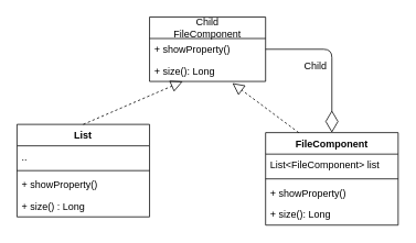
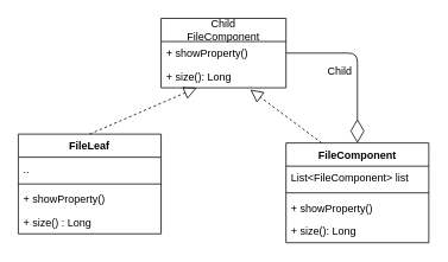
  <mxCell id="0" />
  <mxCell id="1" parent="0" />
  <mxCell id="2" value="Child&#10;FileComponent" style="swimlane;fontStyle=0;childLayout=stackLayout;horizontal=1;startSize=26;fillColor=none;horizontalStack=0;resizeParent=1;resizeParentMax=0;resizeLast=0;collapsible=1;marginBottom=0;" vertex="1" parent="1"><mxGeometry x="180" y="20" width="140" height="78" as="geometry" /></mxCell>
  <mxCell id="3" value="+ showProperty()" style="text;strokeColor=none;fillColor=none;align=left;verticalAlign=top;spacingLeft=4;spacingRight=4;overflow=hidden;rotatable=0;points=[[0,0.5],[1,0.5]];portConstraint=eastwest;" vertex="1" parent="2"><mxGeometry y="26" width="140" height="26" as="geometry" /></mxCell>
  <mxCell id="4" value="+ size(): Long" style="text;strokeColor=none;fillColor=none;align=left;verticalAlign=top;spacingLeft=4;spacingRight=4;overflow=hidden;rotatable=0;points=[[0,0.5],[1,0.5]];portConstraint=eastwest;" vertex="1" parent="2"><mxGeometry y="52" width="140" height="26" as="geometry" /></mxCell>
- <mxCell id="5" value="List" style="swimlane;fontStyle=1;align=center;verticalAlign=top;childLayout=stackLayout;horizontal=1;startSize=26;horizontalStack=0;resizeParent=1;resizeParentMax=0;resizeLast=0;collapsible=1;marginBottom=0;" vertex="1" parent="1"><mxGeometry x="20" y="150" width="160" height="112" as="geometry" /></mxCell>
+ <mxCell id="5" value="FileLeaf" style="swimlane;fontStyle=1;align=center;verticalAlign=top;childLayout=stackLayout;horizontal=1;startSize=26;horizontalStack=0;resizeParent=1;resizeParentMax=0;resizeLast=0;collapsible=1;marginBottom=0;" vertex="1" parent="1"><mxGeometry x="20" y="150" width="160" height="112" as="geometry" /></mxCell>
  <mxCell id="6" value=".." style="text;strokeColor=none;fillColor=none;align=left;verticalAlign=top;spacingLeft=4;spacingRight=4;overflow=hidden;rotatable=0;points=[[0,0.5],[1,0.5]];portConstraint=eastwest;" vertex="1" parent="5"><mxGeometry y="26" width="160" height="26" as="geometry" /></mxCell>
  <mxCell id="7" value="" style="line;strokeWidth=1;fillColor=none;align=left;verticalAlign=middle;spacingTop=-1;spacingLeft=3;spacingRight=3;rotatable=0;labelPosition=right;points=[];portConstraint=eastwest;" vertex="1" parent="5"><mxGeometry y="52" width="160" height="8" as="geometry" /></mxCell>
  <mxCell id="8" value="+ showProperty()" style="text;strokeColor=none;fillColor=none;align=left;verticalAlign=top;spacingLeft=4;spacingRight=4;overflow=hidden;rotatable=0;points=[[0,0.5],[1,0.5]];portConstraint=eastwest;" vertex="1" parent="5"><mxGeometry y="60" width="160" height="26" as="geometry" /></mxCell>
  <mxCell id="9" value="+ size() : Long" style="text;strokeColor=none;fillColor=none;align=left;verticalAlign=top;spacingLeft=4;spacingRight=4;overflow=hidden;rotatable=0;points=[[0,0.5],[1,0.5]];portConstraint=eastwest;" vertex="1" parent="5"><mxGeometry y="86" width="160" height="26" as="geometry" /></mxCell>
  <mxCell id="10" value="FileComponent" style="swimlane;fontStyle=1;align=center;verticalAlign=top;childLayout=stackLayout;horizontal=1;startSize=26;horizontalStack=0;resizeParent=1;resizeParentMax=0;resizeLast=0;collapsible=1;marginBottom=0;" vertex="1" parent="1"><mxGeometry x="320" y="160" width="160" height="112" as="geometry" /></mxCell>
  <mxCell id="11" value="List&lt;FileComponent&gt; list " style="text;strokeColor=none;fillColor=none;align=left;verticalAlign=top;spacingLeft=4;spacingRight=4;overflow=hidden;rotatable=0;points=[[0,0.5],[1,0.5]];portConstraint=eastwest;" vertex="1" parent="10"><mxGeometry y="26" width="160" height="26" as="geometry" /></mxCell>
  <mxCell id="12" value="" style="line;strokeWidth=1;fillColor=none;align=left;verticalAlign=middle;spacingTop=-1;spacingLeft=3;spacingRight=3;rotatable=0;labelPosition=right;points=[];portConstraint=eastwest;" vertex="1" parent="10"><mxGeometry y="52" width="160" height="8" as="geometry" /></mxCell>
  <mxCell id="13" value="+ showProperty()" style="text;strokeColor=none;fillColor=none;align=left;verticalAlign=top;spacingLeft=4;spacingRight=4;overflow=hidden;rotatable=0;points=[[0,0.5],[1,0.5]];portConstraint=eastwest;" vertex="1" parent="10"><mxGeometry y="60" width="160" height="26" as="geometry" /></mxCell>
  <mxCell id="14" value="+ size(): Long" style="text;strokeColor=none;fillColor=none;align=left;verticalAlign=top;spacingLeft=4;spacingRight=4;overflow=hidden;rotatable=0;points=[[0,0.5],[1,0.5]];portConstraint=eastwest;" vertex="1" parent="10"><mxGeometry y="86" width="160" height="26" as="geometry" /></mxCell>
  <mxCell id="15" value="" style="endArrow=block;dashed=1;endFill=0;endSize=12;html=1;exitX=0.5;exitY=0;exitDx=0;exitDy=0;" edge="1" parent="1" source="5" target="4"><mxGeometry width="160" relative="1" as="geometry"><mxPoint x="80" y="310" as="sourcePoint" /><mxPoint x="240" y="310" as="targetPoint" /></mxGeometry></mxCell>
  <mxCell id="16" value="" style="endArrow=block;dashed=1;endFill=0;endSize=12;html=1;exitX=0.25;exitY=0;exitDx=0;exitDy=0;entryX=0.714;entryY=1.077;entryDx=0;entryDy=0;entryPerimeter=0;" edge="1" parent="1" source="10" target="4"><mxGeometry width="160" relative="1" as="geometry"><mxPoint x="110" y="160" as="sourcePoint" /><mxPoint x="230" y="108" as="targetPoint" /></mxGeometry></mxCell>
  <mxCell id="17" value="" style="endArrow=diamondThin;endFill=0;endSize=24;html=1;exitX=1;exitY=0.5;exitDx=0;exitDy=0;entryX=0.5;entryY=0;entryDx=0;entryDy=0;" edge="1" parent="1" source="3" target="10"><mxGeometry width="160" relative="1" as="geometry"><mxPoint x="410" y="60" as="sourcePoint" /><mxPoint x="570" y="60" as="targetPoint" /><Array as="points"><mxPoint x="400" y="59" /></Array></mxGeometry></mxCell>
  <mxCell id="18" value="Child" style="text;html=1;align=center;verticalAlign=middle;resizable=0;points=[];autosize=1;strokeColor=none;" vertex="1" parent="1"><mxGeometry x="360" y="70" width="40" height="20" as="geometry" /></mxCell>
